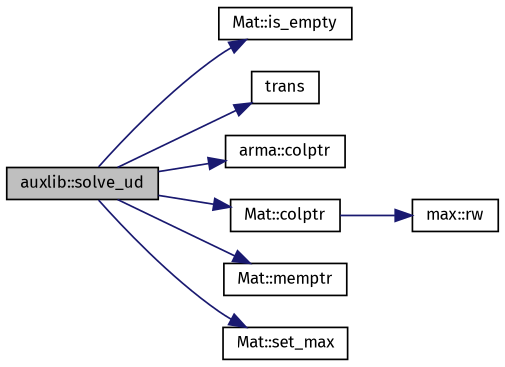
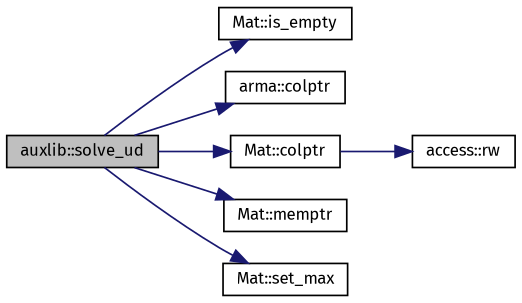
  digraph {
    fontname="Fira Sans"
    rankdir=LR
    node [color=black fillcolor=white fontname="Fira Sans" fontsize=10 shape=record style=filled]
    edge [color=midnightblue fontname="Fira Sans" fontsize=10 labelfontname=Helvetica labelfontsize=10 style=solid]
    n1 [fillcolor=grey75 fontcolor=black height=0.2 label="auxlib::solve_ud" width=0.4]
    n2 [height=0.2 label="Mat::is_empty" width=0.4]
-   n3 [height=0.2 label=trans width=0.4]
    n4 [height=0.2 label="arma::colptr" width=0.4]
    n5 [height=0.2 label="Mat::colptr" width=0.4]
    n6 [height=0.2 label="Mat::memptr" width=0.4]
    n7 [height=0.2 label="Mat::set_max" width=0.4]
-   n8 [height=0.2 label="max::rw" width=0.4]
+   n8 [height=0.2 label="access::rw" width=0.4]
    n1 -> n2
-   n1 -> n3
    n1 -> n4
    n1 -> n5
    n1 -> n6
    n1 -> n7
    n5 -> n8
  }
